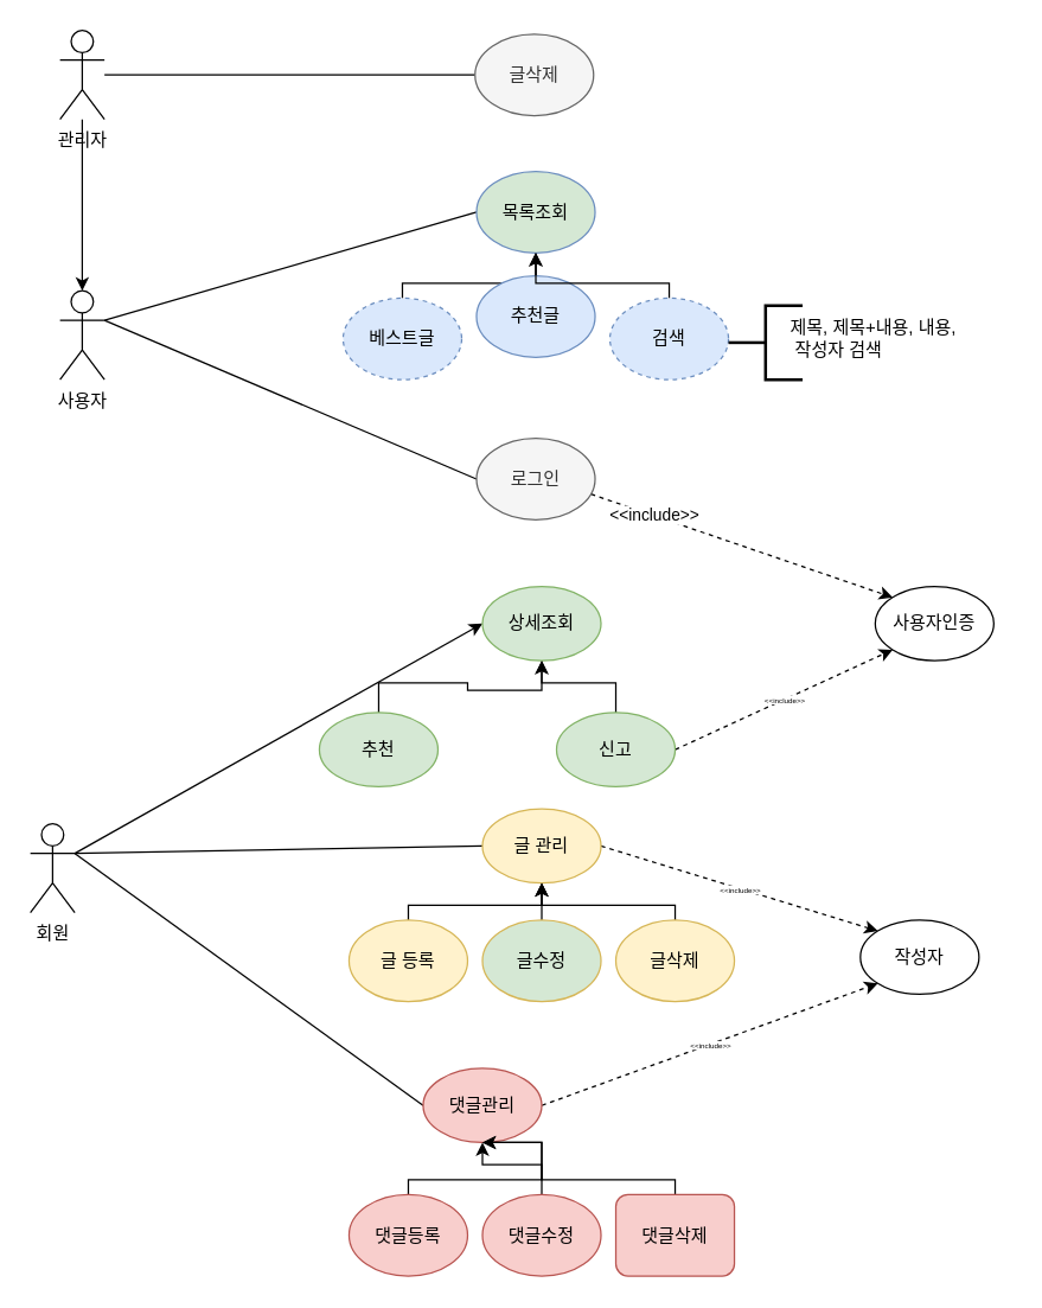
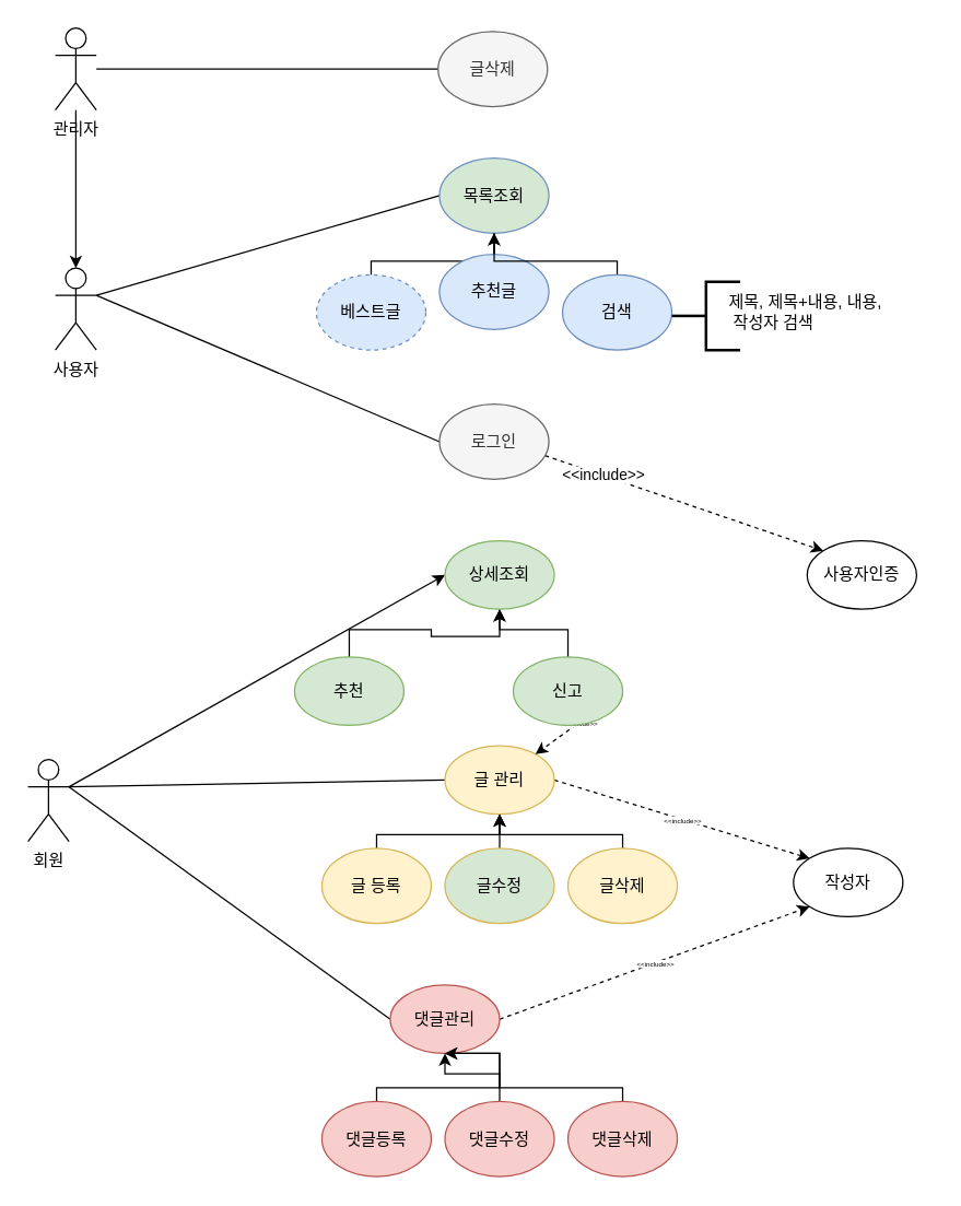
  <mxCell id="0" />
  <mxCell id="1" parent="0" />
  <mxCell id="2" style="edgeStyle=none;rounded=0;orthogonalLoop=1;jettySize=auto;html=1;entryX=0.5;entryY=0;entryDx=0;entryDy=0;entryPerimeter=0;fontSize=5;startArrow=none;startFill=0;endArrow=classic;endFill=1;strokeWidth=1;verticalAlign=middle;" parent="1" source="4" target="7" edge="1"><mxGeometry relative="1" as="geometry" /></mxCell>
  <mxCell id="3" style="edgeStyle=none;rounded=0;orthogonalLoop=1;jettySize=auto;html=1;entryX=0;entryY=0.5;entryDx=0;entryDy=0;fontSize=5;startArrow=none;startFill=0;endArrow=none;endFill=0;strokeWidth=1;verticalAlign=middle;" parent="1" source="4" target="46" edge="1"><mxGeometry relative="1" as="geometry" /></mxCell>
  <mxCell id="4" value="관리자" style="shape=umlActor;verticalLabelPosition=bottom;verticalAlign=top;html=1;outlineConnect=0;" parent="1" vertex="1"><mxGeometry x="40" y="20" width="30" height="60" as="geometry" /></mxCell>
  <mxCell id="5" style="edgeStyle=none;rounded=0;orthogonalLoop=1;jettySize=auto;html=1;exitX=1;exitY=0.333;exitDx=0;exitDy=0;exitPerimeter=0;entryX=0;entryY=0.5;entryDx=0;entryDy=0;fontSize=11;endArrow=none;endFill=0;strokeColor=#000000;startArrow=none;startFill=0;" parent="1" source="7" target="12" edge="1"><mxGeometry relative="1" as="geometry" /></mxCell>
  <mxCell id="6" style="edgeStyle=none;rounded=0;orthogonalLoop=1;jettySize=auto;html=1;exitX=1;exitY=0.333;exitDx=0;exitDy=0;exitPerimeter=0;entryX=0;entryY=0.5;entryDx=0;entryDy=0;fontSize=5;startArrow=none;startFill=0;endArrow=none;endFill=0;strokeWidth=1;verticalAlign=middle;" parent="1" source="7" target="24" edge="1"><mxGeometry relative="1" as="geometry" /></mxCell>
  <mxCell id="7" value="사용자" style="shape=umlActor;verticalLabelPosition=bottom;verticalAlign=top;html=1;outlineConnect=0;" parent="1" vertex="1"><mxGeometry x="40" y="195.5" width="30" height="60" as="geometry" /></mxCell>
  <mxCell id="8" style="rounded=0;orthogonalLoop=1;jettySize=auto;html=1;exitX=1;exitY=0.333;exitDx=0;exitDy=0;exitPerimeter=0;entryX=0;entryY=0.5;entryDx=0;entryDy=0;fontSize=11;startArrow=none;startFill=0;endArrow=none;endFill=0;strokeColor=#000000;elbow=vertical;" parent="1" source="11" target="19" edge="1"><mxGeometry relative="1" as="geometry" /></mxCell>
  <mxCell id="9" style="rounded=0;orthogonalLoop=1;jettySize=auto;html=1;exitX=1;exitY=0.333;exitDx=0;exitDy=0;exitPerimeter=0;entryX=0;entryY=0.5;entryDx=0;entryDy=0;fontSize=11;startArrow=none;startFill=0;endArrow=none;endFill=0;strokeColor=#000000;" parent="1" source="11" target="39" edge="1"><mxGeometry relative="1" as="geometry"><mxPoint x="325" y="820" as="targetPoint" /></mxGeometry></mxCell>
  <mxCell id="10" style="rounded=0;orthogonalLoop=1;jettySize=auto;html=1;exitX=1;exitY=0.333;exitDx=0;exitDy=0;exitPerimeter=0;entryX=0;entryY=0.5;entryDx=0;entryDy=0;fontSize=5;startArrow=none;startFill=0;endArrow=classic;endFill=1;strokeWidth=1;verticalAlign=middle;" parent="1" source="11" target="17" edge="1"><mxGeometry relative="1" as="geometry" /></mxCell>
  <mxCell id="11" value="회원" style="shape=umlActor;verticalLabelPosition=bottom;verticalAlign=top;html=1;outlineConnect=0;" parent="1" vertex="1"><mxGeometry x="20" y="555" width="30" height="60" as="geometry" /></mxCell>
  <mxCell id="12" value="목록조회" style="ellipse;whiteSpace=wrap;html=1;fillColor=#d5e8d4;strokeColor=#6c8ebf;" parent="1" vertex="1"><mxGeometry x="321" y="115" width="80" height="55" as="geometry" /></mxCell>
  <mxCell id="13" style="edgeStyle=orthogonalEdgeStyle;rounded=0;orthogonalLoop=1;jettySize=auto;html=1;exitX=0.5;exitY=0;exitDx=0;exitDy=0;entryX=0.5;entryY=1;entryDx=0;entryDy=0;fontSize=5;startArrow=none;startFill=0;endArrow=classic;endFill=1;strokeWidth=1;verticalAlign=middle;" parent="1" source="14" target="12" edge="1"><mxGeometry relative="1" as="geometry"><Array as="points"><mxPoint x="271" y="190.5" /><mxPoint x="361" y="190.5" /></Array></mxGeometry></mxCell>
  <mxCell id="14" value="베스트글" style="ellipse;whiteSpace=wrap;html=1;fillColor=#dae8fc;strokeColor=#6c8ebf;dashed=1;" parent="1" vertex="1"><mxGeometry x="231" y="200.5" width="80" height="55" as="geometry" /></mxCell>
  <mxCell id="15" style="edgeStyle=orthogonalEdgeStyle;rounded=0;orthogonalLoop=1;jettySize=auto;html=1;exitX=0.5;exitY=0;exitDx=0;exitDy=0;entryX=0.5;entryY=1;entryDx=0;entryDy=0;fontSize=5;startArrow=none;startFill=0;endArrow=classic;endFill=1;strokeWidth=1;verticalAlign=middle;" parent="1" source="16" target="12" edge="1"><mxGeometry relative="1" as="geometry" /></mxCell>
  <mxCell id="16" value="추천글" style="ellipse;whiteSpace=wrap;html=1;fillColor=#dae8fc;strokeColor=#6c8ebf;" parent="1" vertex="1"><mxGeometry x="321" y="185.5" width="80" height="55" as="geometry" /></mxCell>
  <mxCell id="17" value="상세조회" style="ellipse;whiteSpace=wrap;html=1;fillColor=#d5e8d4;strokeColor=#82b366;" parent="1" vertex="1"><mxGeometry x="325" y="395" width="80" height="50" as="geometry" /></mxCell>
  <mxCell id="18" value="&amp;lt;&amp;lt;include&amp;gt;&amp;gt;" style="edgeStyle=none;rounded=0;orthogonalLoop=1;jettySize=auto;html=1;exitX=1;exitY=0.5;exitDx=0;exitDy=0;entryX=0;entryY=0;entryDx=0;entryDy=0;dashed=1;fontSize=5;startArrow=none;startFill=0;endArrow=classic;endFill=1;strokeWidth=1;verticalAlign=middle;" parent="1" source="19" target="47" edge="1"><mxGeometry relative="1" as="geometry" /></mxCell>
  <mxCell id="19" value="글 관리" style="ellipse;whiteSpace=wrap;html=1;fillColor=#fff2cc;strokeColor=#d6b656;" parent="1" vertex="1"><mxGeometry x="325" y="545" width="80" height="50" as="geometry" /></mxCell>
  <mxCell id="20" style="edgeStyle=orthogonalEdgeStyle;rounded=0;orthogonalLoop=1;jettySize=auto;html=1;exitX=0.5;exitY=0;exitDx=0;exitDy=0;fontSize=5;startArrow=none;startFill=0;endArrow=classic;endFill=1;strokeWidth=1;verticalAlign=middle;entryX=0.5;entryY=1;entryDx=0;entryDy=0;" parent="1" source="22" target="17" edge="1"><mxGeometry relative="1" as="geometry"><mxPoint x="365" y="460" as="targetPoint" /></mxGeometry></mxCell>
- <mxCell id="21" value="&amp;lt;&amp;lt;include&amp;gt;&amp;gt;" style="edgeStyle=none;rounded=0;orthogonalLoop=1;jettySize=auto;html=1;exitX=1;exitY=0.5;exitDx=0;exitDy=0;entryX=0;entryY=1;entryDx=0;entryDy=0;fontSize=5;startArrow=none;startFill=0;endArrow=classic;endFill=1;strokeWidth=1;verticalAlign=middle;dashed=1;" parent="1" source="22" target="27" edge="1"><mxGeometry relative="1" as="geometry" /></mxCell>
+ <mxCell id="21" value="&amp;lt;&amp;lt;include&amp;gt;&amp;gt;" style="edgeStyle=none;rounded=0;orthogonalLoop=1;jettySize=auto;html=1;exitX=1;exitY=0.5;exitDx=0;exitDy=0;fontSize=5;startArrow=none;startFill=0;endArrow=classic;endFill=1;strokeWidth=1;verticalAlign=middle;dashed=1;" parent="1" source="22" target="19" edge="1"><mxGeometry relative="1" as="geometry" /></mxCell>
  <mxCell id="22" value="신고" style="ellipse;whiteSpace=wrap;html=1;fillColor=#d5e8d4;strokeColor=#82b366;" parent="1" vertex="1"><mxGeometry x="375" y="480" width="80" height="50" as="geometry" /></mxCell>
  <mxCell id="23" value="&amp;lt;&amp;lt;include&amp;gt;&amp;gt;" style="rounded=0;orthogonalLoop=1;jettySize=auto;html=1;exitX=0.965;exitY=0.685;exitDx=0;exitDy=0;entryX=0;entryY=0;entryDx=0;entryDy=0;fontSize=11;startArrow=none;startFill=0;endArrow=classic;endFill=1;strokeColor=#000000;dashed=1;exitPerimeter=0;" parent="1" source="24" target="27" edge="1"><mxGeometry x="-0.583" relative="1" as="geometry"><mxPoint x="934" y="385" as="targetPoint" /><mxPoint as="offset" /></mxGeometry></mxCell>
  <mxCell id="24" value="&lt;p&gt;로그인&lt;/p&gt;" style="ellipse;whiteSpace=wrap;html=1;fillColor=#f5f5f5;strokeColor=#666666;fontColor=#333333;" parent="1" vertex="1"><mxGeometry x="321" y="295" width="80" height="55" as="geometry" /></mxCell>
  <mxCell id="25" style="edgeStyle=orthogonalEdgeStyle;rounded=0;orthogonalLoop=1;jettySize=auto;html=1;exitX=0.5;exitY=0;exitDx=0;exitDy=0;entryX=0.5;entryY=1;entryDx=0;entryDy=0;fontSize=5;startArrow=none;startFill=0;endArrow=classic;endFill=1;strokeWidth=1;verticalAlign=middle;" parent="1" source="26" target="17" edge="1"><mxGeometry relative="1" as="geometry" /></mxCell>
  <mxCell id="26" value="추천" style="ellipse;whiteSpace=wrap;html=1;fillColor=#d5e8d4;strokeColor=#82b366;" parent="1" vertex="1"><mxGeometry x="215" y="480" width="80" height="50" as="geometry" /></mxCell>
  <mxCell id="27" value="&lt;p&gt;사용자인증&lt;/p&gt;" style="ellipse;whiteSpace=wrap;html=1;" parent="1" vertex="1"><mxGeometry x="590" y="395" width="80" height="50" as="geometry" /></mxCell>
- <mxCell id="28" style="edgeStyle=orthogonalEdgeStyle;rounded=0;orthogonalLoop=1;jettySize=auto;html=1;exitX=0.5;exitY=0;exitDx=0;exitDy=0;entryX=0.5;entryY=1;entryDx=0;entryDy=0;fontSize=5;startArrow=none;startFill=0;endArrow=classic;endFill=1;strokeWidth=1;verticalAlign=middle;" parent="1" source="29" target="12" edge="1"><mxGeometry relative="1" as="geometry"><Array as="points"><mxPoint x="451" y="190.5" /><mxPoint x="361" y="190.5" /></Array></mxGeometry></mxCell>
- <mxCell id="29" value="검색" style="ellipse;whiteSpace=wrap;html=1;fillColor=#dae8fc;strokeColor=#6c8ebf;dashed=1;" parent="1" vertex="1"><mxGeometry x="411" y="200.5" width="80" height="55" as="geometry" /></mxCell>
+ <mxCell id="28" style="edgeStyle=orthogonalEdgeStyle;rounded=0;orthogonalLoop=1;jettySize=auto;html=1;exitX=0.5;exitY=0;exitDx=0;exitDy=0;entryX=0.5;entryY=1;entryDx=0;entryDy=0;fontSize=5;startArrow=none;startFill=0;endArrow=none;endFill=1;strokeWidth=1;verticalAlign=middle;" parent="1" source="29" target="12" edge="1"><mxGeometry relative="1" as="geometry"><Array as="points"><mxPoint x="451" y="190.5" /><mxPoint x="361" y="190.5" /></Array></mxGeometry></mxCell>
+ <mxCell id="29" value="검색" style="ellipse;whiteSpace=wrap;html=1;fillColor=#dae8fc;strokeColor=#6c8ebf;" parent="1" vertex="1"><mxGeometry x="411" y="200.5" width="80" height="55" as="geometry" /></mxCell>
  <mxCell id="30" value="" style="strokeWidth=2;html=1;shape=mxgraph.flowchart.annotation_2;align=left;labelPosition=right;pointerEvents=1;" parent="1" vertex="1"><mxGeometry x="491" y="205.5" width="50" height="50" as="geometry" /></mxCell>
  <mxCell id="31" value="제목, 제목+내용, 내용,&lt;br&gt;&amp;nbsp;작성자 검색" style="text;html=1;strokeColor=none;fillColor=none;align=left;verticalAlign=middle;whiteSpace=wrap;rounded=0;" parent="1" vertex="1"><mxGeometry x="531" y="213" width="150" height="30" as="geometry" /></mxCell>
  <mxCell id="32" style="edgeStyle=orthogonalEdgeStyle;rounded=0;orthogonalLoop=1;jettySize=auto;html=1;exitX=0.5;exitY=0;exitDx=0;exitDy=0;entryX=0.5;entryY=1;entryDx=0;entryDy=0;fontSize=5;startArrow=none;startFill=0;endArrow=classic;endFill=1;strokeWidth=1;verticalAlign=middle;" parent="1" source="33" target="19" edge="1"><mxGeometry relative="1" as="geometry"><mxPoint x="365" y="580" as="targetPoint" /><Array as="points"><mxPoint x="275" y="610" /><mxPoint x="365" y="610" /></Array></mxGeometry></mxCell>
  <mxCell id="33" value="글 등록" style="ellipse;whiteSpace=wrap;html=1;fillColor=#fff2cc;strokeColor=#d6b656;" parent="1" vertex="1"><mxGeometry x="235" y="620" width="80" height="55" as="geometry" /></mxCell>
  <mxCell id="34" style="edgeStyle=orthogonalEdgeStyle;rounded=0;orthogonalLoop=1;jettySize=auto;html=1;exitX=0.5;exitY=0;exitDx=0;exitDy=0;entryX=0.5;entryY=1;entryDx=0;entryDy=0;fontSize=5;startArrow=none;startFill=0;endArrow=classic;endFill=1;strokeWidth=1;verticalAlign=middle;" parent="1" source="35" target="19" edge="1"><mxGeometry relative="1" as="geometry"><mxPoint x="365" y="580" as="targetPoint" /></mxGeometry></mxCell>
  <mxCell id="35" value="글수정" style="ellipse;whiteSpace=wrap;html=1;fillColor=#d5e8d4;strokeColor=#d6b656;" parent="1" vertex="1"><mxGeometry x="325" y="620" width="80" height="55" as="geometry" /></mxCell>
  <mxCell id="36" style="edgeStyle=orthogonalEdgeStyle;rounded=0;orthogonalLoop=1;jettySize=auto;html=1;exitX=0.5;exitY=0;exitDx=0;exitDy=0;entryX=0.5;entryY=1;entryDx=0;entryDy=0;fontSize=5;startArrow=none;startFill=0;endArrow=classic;endFill=1;strokeWidth=1;verticalAlign=middle;" parent="1" source="37" target="19" edge="1"><mxGeometry relative="1" as="geometry"><mxPoint x="365" y="580" as="targetPoint" /><Array as="points"><mxPoint x="455" y="610" /><mxPoint x="365" y="610" /></Array></mxGeometry></mxCell>
  <mxCell id="37" value="글삭제" style="ellipse;whiteSpace=wrap;html=1;fillColor=#fff2cc;strokeColor=#d6b656;" parent="1" vertex="1"><mxGeometry x="415" y="620" width="80" height="55" as="geometry" /></mxCell>
  <mxCell id="38" value="&amp;lt;&amp;lt;include&amp;gt;&amp;gt;" style="edgeStyle=none;rounded=0;orthogonalLoop=1;jettySize=auto;html=1;exitX=1;exitY=0.5;exitDx=0;exitDy=0;entryX=0;entryY=1;entryDx=0;entryDy=0;dashed=1;fontSize=5;startArrow=none;startFill=0;endArrow=classic;endFill=1;strokeWidth=1;verticalAlign=middle;" parent="1" source="39" target="47" edge="1"><mxGeometry relative="1" as="geometry" /></mxCell>
  <mxCell id="39" value="댓글관리" style="ellipse;whiteSpace=wrap;html=1;fillColor=#f8cecc;strokeColor=#b85450;" parent="1" vertex="1"><mxGeometry x="285" y="720" width="80" height="50" as="geometry" /></mxCell>
  <mxCell id="40" style="edgeStyle=orthogonalEdgeStyle;rounded=0;orthogonalLoop=1;jettySize=auto;html=1;exitX=0.5;exitY=0;exitDx=0;exitDy=0;entryX=0.5;entryY=1;entryDx=0;entryDy=0;fontSize=5;startArrow=none;startFill=0;endArrow=classic;endFill=1;strokeWidth=1;verticalAlign=middle;" parent="1" source="41" target="39" edge="1"><mxGeometry relative="1" as="geometry"><mxPoint x="365" y="765" as="targetPoint" /><Array as="points"><mxPoint x="275" y="795" /><mxPoint x="365" y="795" /></Array></mxGeometry></mxCell>
  <mxCell id="41" value="댓글등록" style="ellipse;whiteSpace=wrap;html=1;fillColor=#f8cecc;strokeColor=#b85450;" parent="1" vertex="1"><mxGeometry x="235" y="805" width="80" height="55" as="geometry" /></mxCell>
  <mxCell id="42" style="edgeStyle=orthogonalEdgeStyle;rounded=0;orthogonalLoop=1;jettySize=auto;html=1;exitX=0.5;exitY=0;exitDx=0;exitDy=0;entryX=0.5;entryY=1;entryDx=0;entryDy=0;fontSize=5;startArrow=none;startFill=0;endArrow=classic;endFill=1;strokeWidth=1;verticalAlign=middle;" parent="1" source="43" target="39" edge="1"><mxGeometry relative="1" as="geometry"><mxPoint x="365" y="765" as="targetPoint" /></mxGeometry></mxCell>
  <mxCell id="43" value="댓글수정" style="ellipse;whiteSpace=wrap;html=1;fillColor=#f8cecc;strokeColor=#b85450;" parent="1" vertex="1"><mxGeometry x="325" y="805" width="80" height="55" as="geometry" /></mxCell>
  <mxCell id="44" style="edgeStyle=orthogonalEdgeStyle;rounded=0;orthogonalLoop=1;jettySize=auto;html=1;exitX=0.5;exitY=0;exitDx=0;exitDy=0;entryX=0.5;entryY=1;entryDx=0;entryDy=0;fontSize=5;startArrow=none;startFill=0;endArrow=classic;endFill=1;strokeWidth=1;verticalAlign=middle;" parent="1" source="45" target="39" edge="1"><mxGeometry relative="1" as="geometry"><mxPoint x="365" y="765" as="targetPoint" /><Array as="points"><mxPoint x="455" y="795" /><mxPoint x="365" y="795" /></Array></mxGeometry></mxCell>
- <mxCell id="45" value="댓글삭제" style="whiteSpace=wrap;html=1;fillColor=#f8cecc;strokeColor=#b85450;rounded=1;" parent="1" vertex="1"><mxGeometry x="415" y="805" width="80" height="55" as="geometry" /></mxCell>
+ <mxCell id="45" value="댓글삭제" style="ellipse;whiteSpace=wrap;html=1;fillColor=#f8cecc;strokeColor=#b85450;" parent="1" vertex="1"><mxGeometry x="415" y="805" width="80" height="55" as="geometry" /></mxCell>
  <mxCell id="46" value="글삭제" style="ellipse;whiteSpace=wrap;html=1;fillColor=#f5f5f5;strokeColor=#666666;fontColor=#333333;" parent="1" vertex="1"><mxGeometry x="320" y="22.5" width="80" height="55" as="geometry" /></mxCell>
  <mxCell id="47" value="작성자" style="ellipse;whiteSpace=wrap;html=1;" parent="1" vertex="1"><mxGeometry x="580" y="620" width="80" height="50" as="geometry" /></mxCell>
